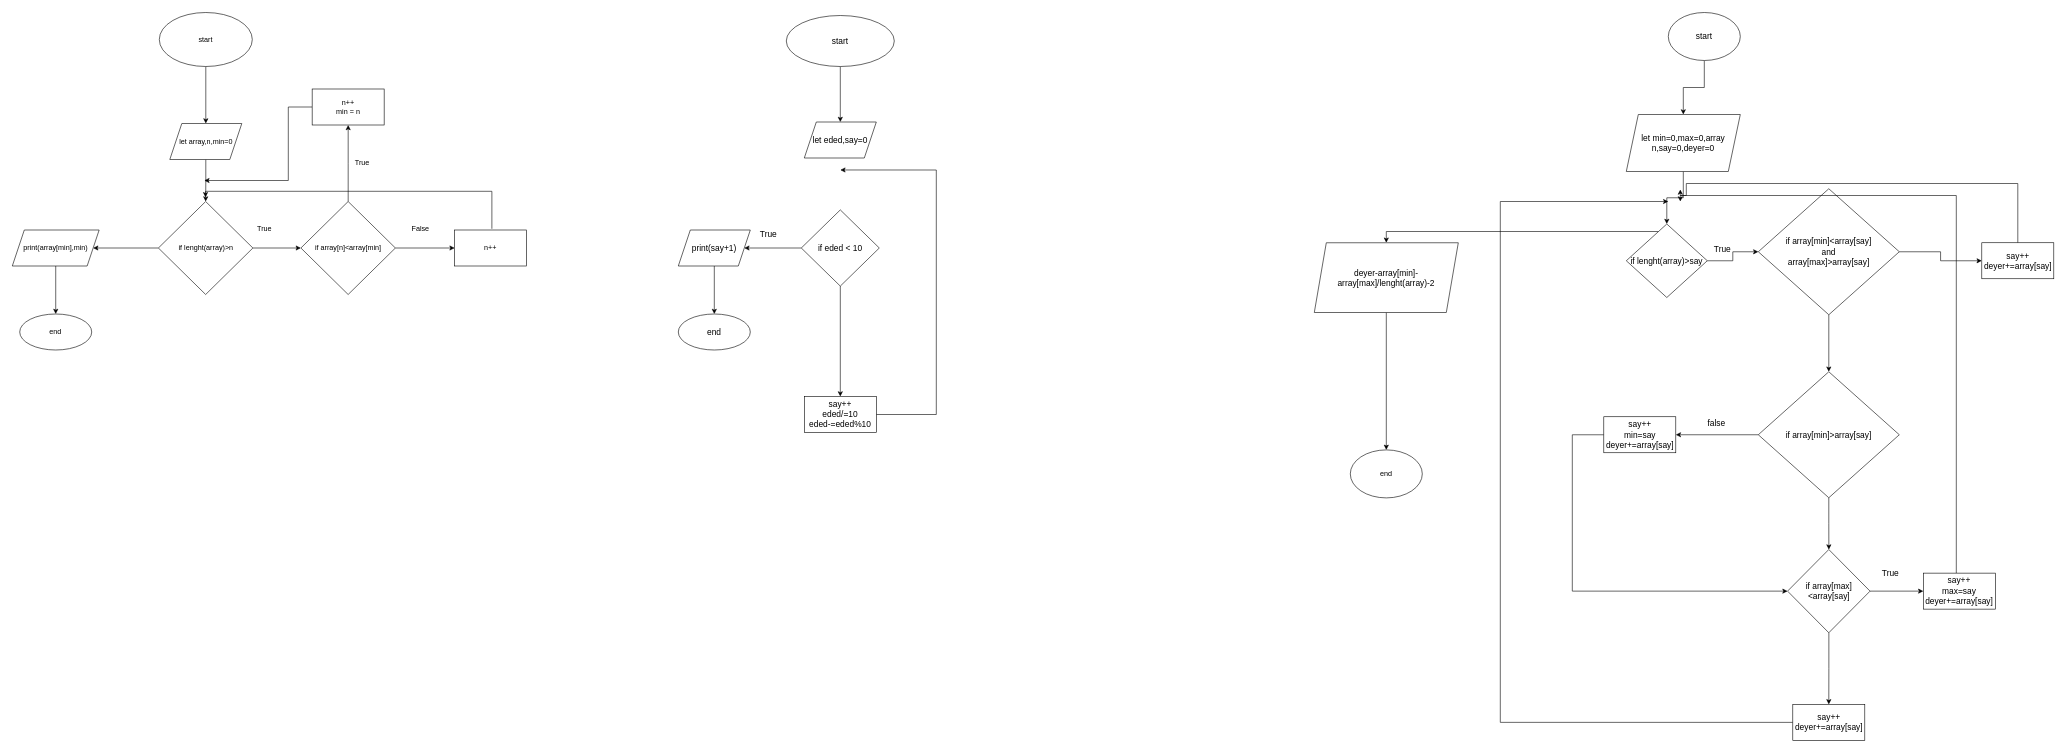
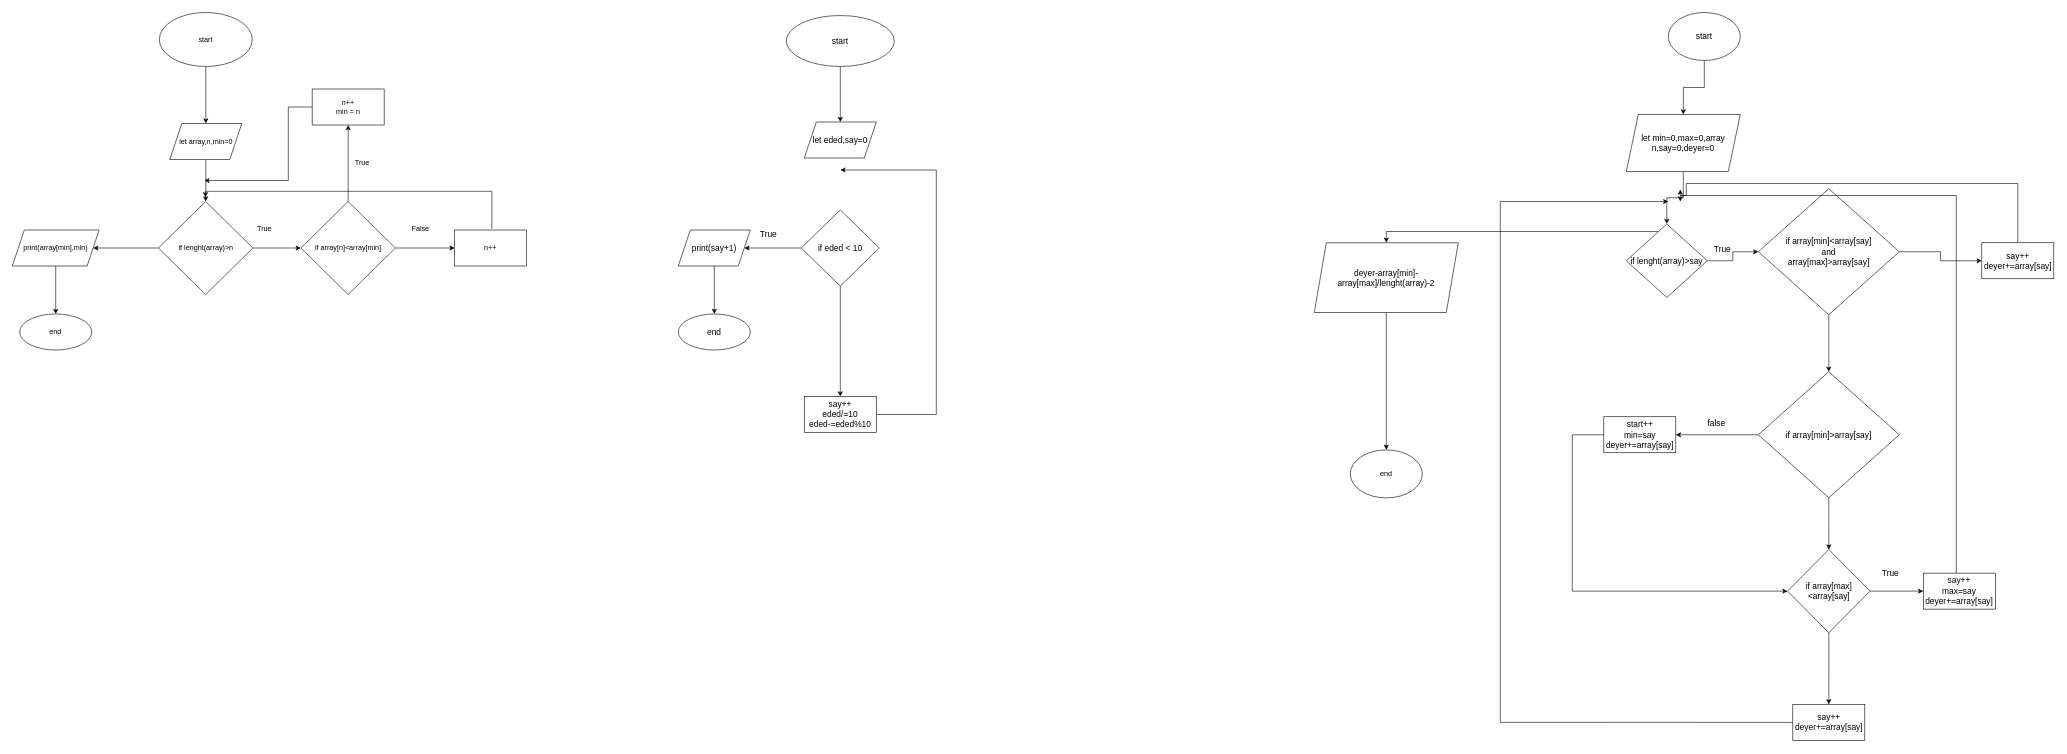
  <mxCell id="0" />
  <mxCell id="1" parent="0" />
  <mxCell id="2" value="" style="edgeStyle=orthogonalEdgeStyle;rounded=0;orthogonalLoop=1;jettySize=auto;html=1;" parent="1" source="3" target="5" edge="1"><mxGeometry relative="1" as="geometry" /></mxCell>
  <mxCell id="3" value="start" style="ellipse;whiteSpace=wrap;html=1;" parent="1" vertex="1"><mxGeometry x="265" y="20" width="155" height="90" as="geometry" /></mxCell>
  <mxCell id="4" value="" style="edgeStyle=orthogonalEdgeStyle;rounded=0;orthogonalLoop=1;jettySize=auto;html=1;" parent="1" source="5" target="8" edge="1"><mxGeometry relative="1" as="geometry" /></mxCell>
  <mxCell id="5" value="let array,n,min=0" style="shape=parallelogram;perimeter=parallelogramPerimeter;whiteSpace=wrap;html=1;fixedSize=1;" parent="1" vertex="1"><mxGeometry x="282.5" y="205" width="120" height="60" as="geometry" /></mxCell>
  <mxCell id="6" value="" style="edgeStyle=orthogonalEdgeStyle;rounded=0;orthogonalLoop=1;jettySize=auto;html=1;" parent="1" source="8" target="11" edge="1"><mxGeometry relative="1" as="geometry" /></mxCell>
  <mxCell id="7" value="" style="edgeStyle=orthogonalEdgeStyle;rounded=0;orthogonalLoop=1;jettySize=auto;html=1;" parent="1" source="8" target="20" edge="1"><mxGeometry relative="1" as="geometry" /></mxCell>
  <mxCell id="8" value="if lenght(array)&amp;gt;n" style="rhombus;whiteSpace=wrap;html=1;" parent="1" vertex="1"><mxGeometry x="263.5" y="335" width="157.5" height="155" as="geometry" /></mxCell>
  <mxCell id="9" value="" style="edgeStyle=orthogonalEdgeStyle;rounded=0;orthogonalLoop=1;jettySize=auto;html=1;" parent="1" source="11" target="13" edge="1"><mxGeometry relative="1" as="geometry" /></mxCell>
  <mxCell id="10" value="" style="edgeStyle=orthogonalEdgeStyle;rounded=0;orthogonalLoop=1;jettySize=auto;html=1;" parent="1" source="11" target="16" edge="1"><mxGeometry relative="1" as="geometry" /></mxCell>
  <mxCell id="11" value="if array[n]&amp;lt;array[min]" style="rhombus;whiteSpace=wrap;html=1;" parent="1" vertex="1"><mxGeometry x="501" y="335" width="157.5" height="155" as="geometry" /></mxCell>
  <mxCell id="12" style="edgeStyle=orthogonalEdgeStyle;rounded=0;orthogonalLoop=1;jettySize=auto;html=1;" parent="1" source="13" edge="1"><mxGeometry relative="1" as="geometry"><mxPoint x="340" y="300" as="targetPoint" /><Array as="points"><mxPoint x="480" y="178" /><mxPoint x="480" y="300" /></Array></mxGeometry></mxCell>
  <mxCell id="13" value="n++&lt;br&gt;min = n" style="whiteSpace=wrap;html=1;" parent="1" vertex="1"><mxGeometry x="519.75" y="147.5" width="120" height="60" as="geometry" /></mxCell>
  <mxCell id="14" value="True" style="text;html=1;align=center;verticalAlign=middle;resizable=0;points=[];autosize=1;strokeColor=none;fillColor=none;" parent="1" vertex="1"><mxGeometry x="583" y="260" width="40" height="20" as="geometry" /></mxCell>
  <mxCell id="15" style="edgeStyle=orthogonalEdgeStyle;rounded=0;orthogonalLoop=1;jettySize=auto;html=1;" parent="1" edge="1"><mxGeometry relative="1" as="geometry"><mxPoint x="342" y="328" as="targetPoint" /><mxPoint x="819.3" y="380.5" as="sourcePoint" /><Array as="points"><mxPoint x="819" y="318" /><mxPoint x="342" y="318" /></Array></mxGeometry></mxCell>
  <mxCell id="16" value="n++" style="whiteSpace=wrap;html=1;" parent="1" vertex="1"><mxGeometry x="757.25" y="382.5" width="120" height="60" as="geometry" /></mxCell>
  <mxCell id="17" value="False" style="text;html=1;align=center;verticalAlign=middle;resizable=0;points=[];autosize=1;strokeColor=none;fillColor=none;" parent="1" vertex="1"><mxGeometry x="680" y="370" width="40" height="20" as="geometry" /></mxCell>
  <mxCell id="18" value="True" style="text;html=1;align=center;verticalAlign=middle;resizable=0;points=[];autosize=1;strokeColor=none;fillColor=none;" parent="1" vertex="1"><mxGeometry x="420" y="370" width="40" height="20" as="geometry" /></mxCell>
  <mxCell id="19" value="" style="edgeStyle=orthogonalEdgeStyle;rounded=0;orthogonalLoop=1;jettySize=auto;html=1;" parent="1" source="20" target="21" edge="1"><mxGeometry relative="1" as="geometry" /></mxCell>
  <mxCell id="20" value="print(array[min],min)" style="shape=parallelogram;perimeter=parallelogramPerimeter;whiteSpace=wrap;html=1;fixedSize=1;" parent="1" vertex="1"><mxGeometry x="20" y="382.5" width="144.75" height="60" as="geometry" /></mxCell>
  <mxCell id="21" value="end" style="ellipse;whiteSpace=wrap;html=1;" parent="1" vertex="1"><mxGeometry x="32.375" y="522.5" width="120" height="60" as="geometry" /></mxCell>
  <mxCell id="22" value="" style="edgeStyle=orthogonalEdgeStyle;rounded=0;orthogonalLoop=1;jettySize=auto;html=1;fontSize=14;" parent="1" source="23" target="24" edge="1"><mxGeometry relative="1" as="geometry" /></mxCell>
  <mxCell id="23" value="start" style="ellipse;whiteSpace=wrap;html=1;fontSize=14;" parent="1" vertex="1"><mxGeometry x="1310" y="25" width="180" height="85" as="geometry" /></mxCell>
  <mxCell id="24" value="let eded,say=0" style="shape=parallelogram;perimeter=parallelogramPerimeter;whiteSpace=wrap;html=1;fixedSize=1;fontSize=14;" parent="1" vertex="1"><mxGeometry x="1340" y="202.5" width="120" height="60" as="geometry" /></mxCell>
  <mxCell id="25" style="edgeStyle=orthogonalEdgeStyle;rounded=0;orthogonalLoop=1;jettySize=auto;html=1;fontSize=14;" parent="1" source="26" edge="1"><mxGeometry relative="1" as="geometry"><mxPoint x="1400" y="282.471" as="targetPoint" /><Array as="points"><mxPoint x="1560" y="690" /><mxPoint x="1560" y="283" /></Array></mxGeometry></mxCell>
  <mxCell id="26" value="say++&lt;br&gt;eded/=10&lt;br&gt;eded-=eded%10" style="whiteSpace=wrap;html=1;fontSize=14;" parent="1" vertex="1"><mxGeometry x="1340" y="660" width="120" height="60" as="geometry" /></mxCell>
  <mxCell id="27" style="edgeStyle=orthogonalEdgeStyle;rounded=0;orthogonalLoop=1;jettySize=auto;html=1;fontSize=14;" parent="1" source="29" target="26" edge="1"><mxGeometry relative="1" as="geometry" /></mxCell>
  <mxCell id="28" value="" style="edgeStyle=orthogonalEdgeStyle;rounded=0;orthogonalLoop=1;jettySize=auto;html=1;fontSize=14;" parent="1" source="29" target="31" edge="1"><mxGeometry relative="1" as="geometry" /></mxCell>
  <mxCell id="29" value="if eded &amp;lt; 10" style="rhombus;whiteSpace=wrap;html=1;fontSize=14;" parent="1" vertex="1"><mxGeometry x="1335" y="349" width="130" height="127" as="geometry" /></mxCell>
  <mxCell id="30" value="" style="edgeStyle=orthogonalEdgeStyle;rounded=0;orthogonalLoop=1;jettySize=auto;html=1;fontSize=14;" parent="1" source="31" target="32" edge="1"><mxGeometry relative="1" as="geometry" /></mxCell>
  <mxCell id="31" value="print(say+1)" style="shape=parallelogram;perimeter=parallelogramPerimeter;whiteSpace=wrap;html=1;fixedSize=1;fontSize=14;" parent="1" vertex="1"><mxGeometry x="1130" y="382.5" width="120" height="60" as="geometry" /></mxCell>
  <mxCell id="32" value="end" style="ellipse;whiteSpace=wrap;html=1;fontSize=14;" parent="1" vertex="1"><mxGeometry x="1130" y="522.5" width="120" height="60" as="geometry" /></mxCell>
  <mxCell id="33" value="True" style="text;html=1;align=center;verticalAlign=middle;resizable=0;points=[];autosize=1;strokeColor=none;fillColor=none;fontSize=14;" parent="1" vertex="1"><mxGeometry x="1260" y="380" width="40" height="20" as="geometry" /></mxCell>
  <mxCell id="34" value="" style="edgeStyle=orthogonalEdgeStyle;rounded=0;orthogonalLoop=1;jettySize=auto;html=1;fontSize=14;" parent="1" source="35" target="37" edge="1"><mxGeometry relative="1" as="geometry" /></mxCell>
  <mxCell id="35" value="start" style="ellipse;whiteSpace=wrap;html=1;fontSize=14;" parent="1" vertex="1"><mxGeometry x="2780" y="20" width="120" height="80" as="geometry" /></mxCell>
  <mxCell id="36" value="" style="edgeStyle=orthogonalEdgeStyle;rounded=0;orthogonalLoop=1;jettySize=auto;html=1;fontSize=14;" parent="1" source="37" target="40" edge="1"><mxGeometry relative="1" as="geometry" /></mxCell>
  <mxCell id="37" value="let min=0,max=0,array&lt;br&gt;n,say=0,deyer=0" style="shape=parallelogram;perimeter=parallelogramPerimeter;whiteSpace=wrap;html=1;fixedSize=1;fontSize=14;" parent="1" vertex="1"><mxGeometry x="2710" y="190" width="190" height="95" as="geometry" /></mxCell>
  <mxCell id="38" value="" style="edgeStyle=orthogonalEdgeStyle;rounded=0;orthogonalLoop=1;jettySize=auto;html=1;fontSize=14;" parent="1" source="40" target="43" edge="1"><mxGeometry relative="1" as="geometry" /></mxCell>
  <mxCell id="39" value="" style="edgeStyle=orthogonalEdgeStyle;rounded=0;orthogonalLoop=1;jettySize=auto;html=1;fontSize=14;" parent="1" source="40" target="62" edge="1"><mxGeometry relative="1" as="geometry"><Array as="points"><mxPoint x="2310" y="385" /></Array></mxGeometry></mxCell>
  <mxCell id="40" value="if lenght(array)&amp;gt;say" style="rhombus;whiteSpace=wrap;html=1;fontSize=14;" parent="1" vertex="1"><mxGeometry x="2710" y="372.5" width="135" height="122.5" as="geometry" /></mxCell>
  <mxCell id="41" value="" style="edgeStyle=orthogonalEdgeStyle;rounded=0;orthogonalLoop=1;jettySize=auto;html=1;fontSize=14;" parent="1" source="43" target="45" edge="1"><mxGeometry relative="1" as="geometry" /></mxCell>
  <mxCell id="42" value="" style="edgeStyle=orthogonalEdgeStyle;rounded=0;orthogonalLoop=1;jettySize=auto;html=1;fontSize=14;" parent="1" source="43" target="48" edge="1"><mxGeometry relative="1" as="geometry" /></mxCell>
  <mxCell id="43" value="if array[min]&amp;lt;array[say]&lt;br&gt;and&lt;br&gt;array[max]&amp;gt;array[say]" style="rhombus;whiteSpace=wrap;html=1;fontSize=14;" parent="1" vertex="1"><mxGeometry x="2930" y="313.75" width="235" height="210" as="geometry" /></mxCell>
  <mxCell id="44" style="edgeStyle=orthogonalEdgeStyle;rounded=0;orthogonalLoop=1;jettySize=auto;html=1;fontSize=14;" parent="1" source="45" edge="1"><mxGeometry relative="1" as="geometry"><mxPoint x="2800" y="335" as="targetPoint" /><Array as="points"><mxPoint x="3362" y="305" /><mxPoint x="2810" y="305" /><mxPoint x="2810" y="325" /><mxPoint x="2800" y="325" /></Array></mxGeometry></mxCell>
  <mxCell id="45" value="say++&lt;br&gt;deyer+=array[say]" style="whiteSpace=wrap;html=1;fontSize=14;" parent="1" vertex="1"><mxGeometry x="3302.5" y="403.75" width="120" height="60" as="geometry" /></mxCell>
  <mxCell id="46" value="" style="edgeStyle=orthogonalEdgeStyle;rounded=0;orthogonalLoop=1;jettySize=auto;html=1;fontSize=14;" parent="1" source="48" target="50" edge="1"><mxGeometry relative="1" as="geometry" /></mxCell>
  <mxCell id="47" value="" style="edgeStyle=orthogonalEdgeStyle;rounded=0;orthogonalLoop=1;jettySize=auto;html=1;fontSize=14;" parent="1" source="48" target="54" edge="1"><mxGeometry relative="1" as="geometry" /></mxCell>
  <mxCell id="48" value="if array[min]&amp;gt;array[say]&lt;br&gt;" style="rhombus;whiteSpace=wrap;html=1;fontSize=14;" parent="1" vertex="1"><mxGeometry x="2930" y="618.75" width="235" height="210" as="geometry" /></mxCell>
  <mxCell id="49" style="edgeStyle=orthogonalEdgeStyle;rounded=0;orthogonalLoop=1;jettySize=auto;html=1;entryX=0;entryY=0.5;entryDx=0;entryDy=0;fontSize=14;" parent="1" source="50" target="54" edge="1"><mxGeometry relative="1" as="geometry"><Array as="points"><mxPoint x="2620" y="724" /><mxPoint x="2620" y="984" /></Array></mxGeometry></mxCell>
- <mxCell id="50" value="say++&lt;br&gt;min=say&lt;br&gt;deyer+=array[say]" style="whiteSpace=wrap;html=1;fontSize=14;" parent="1" vertex="1"><mxGeometry x="2672.5" y="693.75" width="120" height="60" as="geometry" /></mxCell>
+ <mxCell id="50" value="start++&lt;br&gt;min=say&lt;br&gt;deyer+=array[say]" style="whiteSpace=wrap;html=1;fontSize=14;" parent="1" vertex="1"><mxGeometry x="2672.5" y="693.75" width="120" height="60" as="geometry" /></mxCell>
  <mxCell id="51" value="false" style="text;html=1;align=center;verticalAlign=middle;resizable=0;points=[];autosize=1;strokeColor=none;fillColor=none;fontSize=14;" parent="1" vertex="1"><mxGeometry x="2835" y="695" width="50" height="20" as="geometry" /></mxCell>
  <mxCell id="52" value="" style="edgeStyle=orthogonalEdgeStyle;rounded=0;orthogonalLoop=1;jettySize=auto;html=1;fontSize=14;" parent="1" source="54" target="56" edge="1"><mxGeometry relative="1" as="geometry" /></mxCell>
  <mxCell id="53" value="" style="edgeStyle=orthogonalEdgeStyle;rounded=0;orthogonalLoop=1;jettySize=auto;html=1;fontSize=14;" parent="1" source="54" target="59" edge="1"><mxGeometry relative="1" as="geometry" /></mxCell>
  <mxCell id="54" value="if array[max]&amp;lt;array[say]" style="rhombus;whiteSpace=wrap;html=1;fontSize=14;" parent="1" vertex="1"><mxGeometry x="2978.75" y="915" width="137.5" height="138.75" as="geometry" /></mxCell>
  <mxCell id="55" style="edgeStyle=orthogonalEdgeStyle;rounded=0;orthogonalLoop=1;jettySize=auto;html=1;fontSize=14;" parent="1" source="56" edge="1"><mxGeometry relative="1" as="geometry"><mxPoint x="2800" y="315" as="targetPoint" /><Array as="points"><mxPoint x="3260" y="325" /><mxPoint x="2800" y="325" /></Array></mxGeometry></mxCell>
  <mxCell id="56" value="say++&lt;br&gt;max=say&lt;br&gt;deyer+=array[say]" style="whiteSpace=wrap;html=1;fontSize=14;" parent="1" vertex="1"><mxGeometry x="3205" y="954.375" width="120" height="60" as="geometry" /></mxCell>
  <mxCell id="57" value="True" style="text;html=1;align=center;verticalAlign=middle;resizable=0;points=[];autosize=1;strokeColor=none;fillColor=none;fontSize=14;" parent="1" vertex="1"><mxGeometry x="3130" y="945" width="40" height="20" as="geometry" /></mxCell>
  <mxCell id="58" style="edgeStyle=orthogonalEdgeStyle;rounded=0;orthogonalLoop=1;jettySize=auto;html=1;exitX=0;exitY=0.5;exitDx=0;exitDy=0;fontSize=14;" parent="1" source="59" edge="1"><mxGeometry relative="1" as="geometry"><mxPoint x="2780" y="335" as="targetPoint" /><Array as="points"><mxPoint x="2500" y="1203" /><mxPoint x="2500" y="335" /></Array></mxGeometry></mxCell>
  <mxCell id="59" value="say++&lt;br&gt;deyer+=array[say]" style="whiteSpace=wrap;html=1;fontSize=14;" parent="1" vertex="1"><mxGeometry x="2987.5" y="1173.125" width="120" height="60" as="geometry" /></mxCell>
  <mxCell id="60" value="True" style="text;html=1;align=center;verticalAlign=middle;resizable=0;points=[];autosize=1;strokeColor=none;fillColor=none;fontSize=14;" parent="1" vertex="1"><mxGeometry x="2850" y="405" width="40" height="20" as="geometry" /></mxCell>
  <mxCell id="61" style="edgeStyle=orthogonalEdgeStyle;rounded=0;orthogonalLoop=1;jettySize=auto;html=1;" parent="1" source="62" target="63" edge="1"><mxGeometry relative="1" as="geometry" /></mxCell>
  <mxCell id="62" value="deyer-array[min]-array[max]/lenght(array)-2" style="shape=parallelogram;perimeter=parallelogramPerimeter;whiteSpace=wrap;html=1;fixedSize=1;fontSize=14;" parent="1" vertex="1"><mxGeometry x="2190" y="403.75" width="240" height="116.25" as="geometry" /></mxCell>
  <mxCell id="63" value="end" style="ellipse;whiteSpace=wrap;html=1;" parent="1" vertex="1"><mxGeometry x="2250" y="749" width="120" height="80" as="geometry" /></mxCell>
